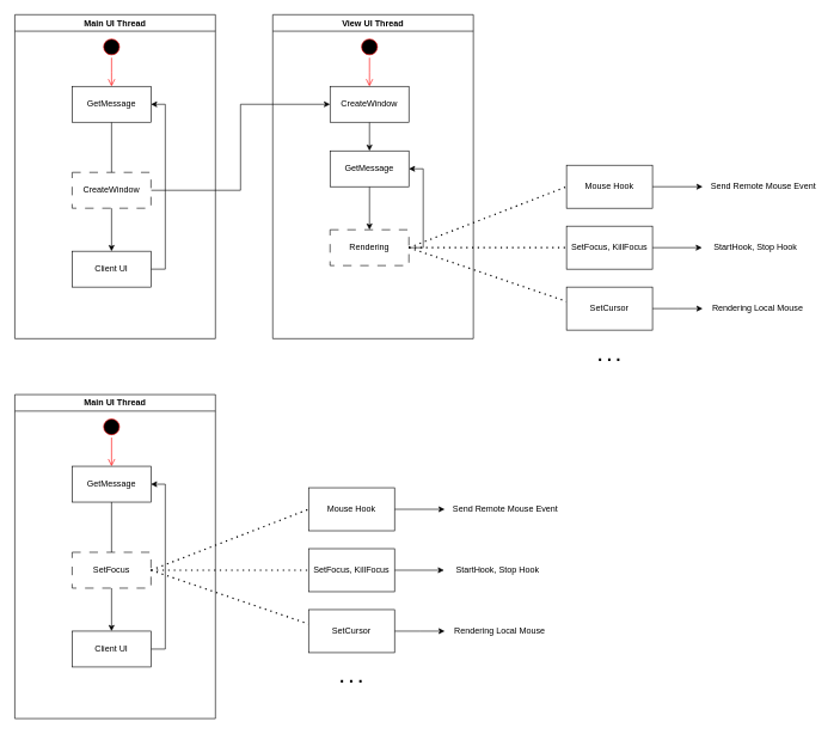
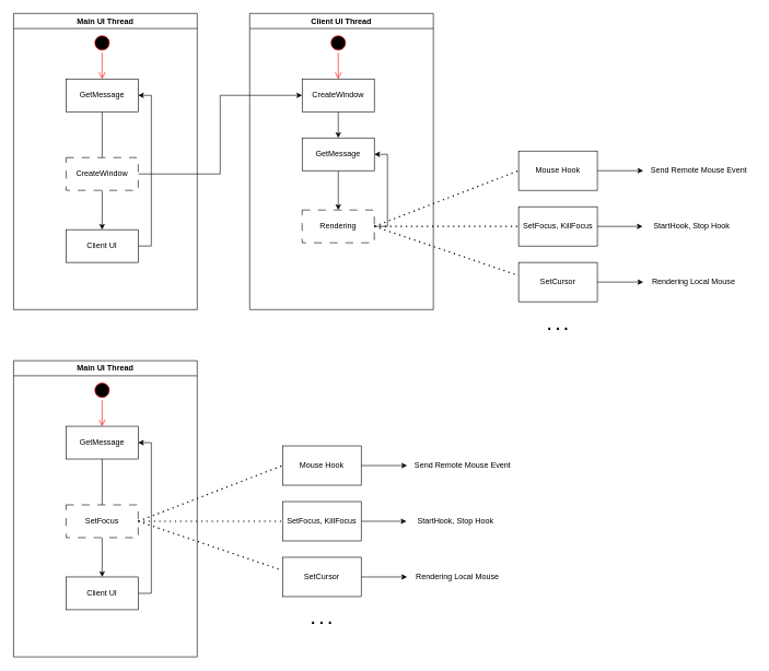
  <mxCell id="0" />
  <mxCell id="1" parent="0" />
  <mxCell id="2" value="" style="ellipse;html=1;shape=startState;fillColor=#000000;strokeColor=#ff0000;" parent="1" vertex="1"><mxGeometry x="140" y="580" width="30" height="30" as="geometry" /></mxCell>
  <mxCell id="3" value="" style="edgeStyle=orthogonalEdgeStyle;html=1;verticalAlign=bottom;endArrow=open;endSize=8;strokeColor=#ff0000;rounded=0;" parent="1" source="2" edge="1"><mxGeometry relative="1" as="geometry"><mxPoint x="155" y="650" as="targetPoint" /></mxGeometry></mxCell>
  <mxCell id="4" style="edgeStyle=orthogonalEdgeStyle;rounded=0;orthogonalLoop=1;jettySize=auto;html=1;entryX=0.5;entryY=0;entryDx=0;entryDy=0;" parent="1" source="5" target="7" edge="1"><mxGeometry relative="1" as="geometry" /></mxCell>
  <mxCell id="5" value="GetMessage" style="html=1;whiteSpace=wrap;" parent="1" vertex="1"><mxGeometry x="100" y="650" width="110" height="50" as="geometry" /></mxCell>
  <mxCell id="6" style="edgeStyle=orthogonalEdgeStyle;rounded=0;orthogonalLoop=1;jettySize=auto;html=1;entryX=1;entryY=0.5;entryDx=0;entryDy=0;" parent="1" source="7" target="5" edge="1"><mxGeometry relative="1" as="geometry"><Array as="points"><mxPoint x="230" y="905" /><mxPoint x="230" y="675" /></Array></mxGeometry></mxCell>
  <mxCell id="7" value="Client UI" style="html=1;whiteSpace=wrap;" parent="1" vertex="1"><mxGeometry x="100" y="880" width="110" height="50" as="geometry" /></mxCell>
  <mxCell id="8" value="SetFocus" style="html=1;whiteSpace=wrap;dashed=1;dashPattern=12 12;" parent="1" vertex="1"><mxGeometry x="100" y="770" width="110" height="50" as="geometry" /></mxCell>
  <mxCell id="9" value="Main UI Thread" style="swimlane;whiteSpace=wrap" parent="1" vertex="1"><mxGeometry x="20" y="550" width="280" height="452" as="geometry" /></mxCell>
  <mxCell id="10" value="" style="endArrow=none;dashed=1;html=1;dashPattern=1 3;strokeWidth=2;rounded=0;exitX=1;exitY=0.5;exitDx=0;exitDy=0;entryX=0;entryY=0.5;entryDx=0;entryDy=0;" parent="1" source="8" target="12" edge="1"><mxGeometry width="50" height="50" relative="1" as="geometry"><mxPoint x="350" y="810" as="sourcePoint" /><mxPoint x="380" y="795" as="targetPoint" /></mxGeometry></mxCell>
  <mxCell id="11" style="edgeStyle=orthogonalEdgeStyle;rounded=0;orthogonalLoop=1;jettySize=auto;html=1;" parent="1" source="12" target="15" edge="1"><mxGeometry relative="1" as="geometry"><mxPoint x="650" y="710" as="targetPoint" /></mxGeometry></mxCell>
  <mxCell id="12" value="Mouse Hook" style="rounded=0;whiteSpace=wrap;html=1;" parent="1" vertex="1"><mxGeometry x="430" y="680" width="120" height="60" as="geometry" /></mxCell>
  <mxCell id="13" style="edgeStyle=orthogonalEdgeStyle;rounded=0;orthogonalLoop=1;jettySize=auto;html=1;" parent="1" source="14" target="16" edge="1"><mxGeometry relative="1" as="geometry"><mxPoint x="620" y="795" as="targetPoint" /></mxGeometry></mxCell>
  <mxCell id="14" value="SetFocus, KillFocus" style="rounded=0;whiteSpace=wrap;html=1;" parent="1" vertex="1"><mxGeometry x="430" y="765" width="120" height="60" as="geometry" /></mxCell>
  <mxCell id="15" value="Send Remote Mouse Event" style="text;html=1;align=center;verticalAlign=middle;whiteSpace=wrap;rounded=0;" parent="1" vertex="1"><mxGeometry x="620" y="695" width="170" height="30" as="geometry" /></mxCell>
  <mxCell id="16" value="StartHook, Stop Hook" style="text;html=1;align=center;verticalAlign=middle;whiteSpace=wrap;rounded=0;" parent="1" vertex="1"><mxGeometry x="619" y="780" width="150" height="30" as="geometry" /></mxCell>
  <mxCell id="17" value="" style="endArrow=none;dashed=1;html=1;dashPattern=1 3;strokeWidth=2;rounded=0;exitX=1;exitY=0.5;exitDx=0;exitDy=0;" parent="1" edge="1"><mxGeometry width="50" height="50" relative="1" as="geometry"><mxPoint x="210" y="795" as="sourcePoint" /><mxPoint x="430" y="870" as="targetPoint" /></mxGeometry></mxCell>
  <mxCell id="18" style="edgeStyle=orthogonalEdgeStyle;rounded=0;orthogonalLoop=1;jettySize=auto;html=1;" parent="1" source="19" edge="1"><mxGeometry relative="1" as="geometry"><mxPoint x="620" y="880" as="targetPoint" /></mxGeometry></mxCell>
  <mxCell id="19" value="SetCursor" style="rounded=0;whiteSpace=wrap;html=1;" parent="1" vertex="1"><mxGeometry x="430" y="850" width="120" height="60" as="geometry" /></mxCell>
  <mxCell id="20" value="Rendering Local Mouse" style="text;html=1;align=center;verticalAlign=middle;whiteSpace=wrap;rounded=0;" parent="1" vertex="1"><mxGeometry x="612" y="865" width="170" height="30" as="geometry" /></mxCell>
  <mxCell id="21" value="" style="endArrow=none;dashed=1;html=1;dashPattern=1 3;strokeWidth=2;rounded=0;exitX=1;exitY=0.5;exitDx=0;exitDy=0;entryX=0;entryY=0.5;entryDx=0;entryDy=0;" parent="1" source="8" target="14" edge="1"><mxGeometry width="50" height="50" relative="1" as="geometry"><mxPoint x="210" y="790" as="sourcePoint" /><mxPoint x="430" y="865" as="targetPoint" /></mxGeometry></mxCell>
  <mxCell id="22" value=". . ." style="text;html=1;align=center;verticalAlign=middle;whiteSpace=wrap;rounded=0;fontSize=23;fontStyle=1" parent="1" vertex="1"><mxGeometry x="460" y="930" width="60" height="30" as="geometry" /></mxCell>
  <mxCell id="23" value="" style="ellipse;html=1;shape=startState;fillColor=#000000;strokeColor=#ff0000;" vertex="1" parent="1"><mxGeometry x="140" y="50" width="30" height="30" as="geometry" /></mxCell>
  <mxCell id="24" value="" style="edgeStyle=orthogonalEdgeStyle;html=1;verticalAlign=bottom;endArrow=open;endSize=8;strokeColor=#ff0000;rounded=0;" edge="1" parent="1" source="23"><mxGeometry relative="1" as="geometry"><mxPoint x="155" y="120" as="targetPoint" /></mxGeometry></mxCell>
  <mxCell id="25" style="edgeStyle=orthogonalEdgeStyle;rounded=0;orthogonalLoop=1;jettySize=auto;html=1;entryX=0.5;entryY=0;entryDx=0;entryDy=0;" edge="1" parent="1" source="26" target="28"><mxGeometry relative="1" as="geometry" /></mxCell>
  <mxCell id="26" value="GetMessage" style="html=1;whiteSpace=wrap;" vertex="1" parent="1"><mxGeometry x="100" y="120" width="110" height="50" as="geometry" /></mxCell>
  <mxCell id="27" style="edgeStyle=orthogonalEdgeStyle;rounded=0;orthogonalLoop=1;jettySize=auto;html=1;entryX=1;entryY=0.5;entryDx=0;entryDy=0;" edge="1" parent="1" source="28" target="26"><mxGeometry relative="1" as="geometry"><Array as="points"><mxPoint x="230" y="375" /><mxPoint x="230" y="145" /></Array></mxGeometry></mxCell>
  <mxCell id="28" value="Client UI" style="html=1;whiteSpace=wrap;" vertex="1" parent="1"><mxGeometry x="100" y="350" width="110" height="50" as="geometry" /></mxCell>
  <mxCell id="29" style="edgeStyle=orthogonalEdgeStyle;rounded=0;orthogonalLoop=1;jettySize=auto;html=1;entryX=0;entryY=0.5;entryDx=0;entryDy=0;" edge="1" parent="1" source="30" target="35"><mxGeometry relative="1" as="geometry" /></mxCell>
  <mxCell id="30" value="CreateWindow" style="html=1;whiteSpace=wrap;dashed=1;dashPattern=12 12;" vertex="1" parent="1"><mxGeometry x="100" y="240" width="110" height="50" as="geometry" /></mxCell>
  <mxCell id="31" value="Main UI Thread" style="swimlane;whiteSpace=wrap" vertex="1" parent="1"><mxGeometry x="20" y="20" width="280" height="452" as="geometry" /></mxCell>
  <mxCell id="32" value="" style="ellipse;html=1;shape=startState;fillColor=#000000;strokeColor=#ff0000;" vertex="1" parent="1"><mxGeometry x="500" y="50" width="30" height="30" as="geometry" /></mxCell>
  <mxCell id="33" value="" style="edgeStyle=orthogonalEdgeStyle;html=1;verticalAlign=bottom;endArrow=open;endSize=8;strokeColor=#ff0000;rounded=0;" edge="1" parent="1" source="32"><mxGeometry relative="1" as="geometry"><mxPoint x="515" y="120" as="targetPoint" /></mxGeometry></mxCell>
  <mxCell id="34" style="edgeStyle=orthogonalEdgeStyle;rounded=0;orthogonalLoop=1;jettySize=auto;html=1;entryX=0.5;entryY=0;entryDx=0;entryDy=0;" edge="1" parent="1" source="35" target="40"><mxGeometry relative="1" as="geometry" /></mxCell>
  <mxCell id="35" value="CreateWindow" style="html=1;whiteSpace=wrap;" vertex="1" parent="1"><mxGeometry x="460" y="120" width="110" height="50" as="geometry" /></mxCell>
- <mxCell id="36" value="View UI Thread" style="swimlane;whiteSpace=wrap" vertex="1" parent="1"><mxGeometry x="380" y="20" width="280" height="452" as="geometry" /></mxCell>
+ <mxCell id="36" value="Client UI Thread" style="swimlane;whiteSpace=wrap" vertex="1" parent="1"><mxGeometry x="380" y="20" width="280" height="452" as="geometry" /></mxCell>
  <mxCell id="37" style="edgeStyle=orthogonalEdgeStyle;rounded=0;orthogonalLoop=1;jettySize=auto;html=1;entryX=1;entryY=0.5;entryDx=0;entryDy=0;" edge="1" parent="36" source="38" target="40"><mxGeometry relative="1" as="geometry"><Array as="points"><mxPoint x="210" y="325" /><mxPoint x="210" y="215" /></Array></mxGeometry></mxCell>
  <mxCell id="38" value="Rendering" style="html=1;whiteSpace=wrap;dashed=1;dashPattern=12 12;" vertex="1" parent="36"><mxGeometry x="80" y="300" width="110" height="50" as="geometry" /></mxCell>
  <mxCell id="39" style="edgeStyle=orthogonalEdgeStyle;rounded=0;orthogonalLoop=1;jettySize=auto;html=1;entryX=0.5;entryY=0;entryDx=0;entryDy=0;" edge="1" parent="36" source="40" target="38"><mxGeometry relative="1" as="geometry" /></mxCell>
  <mxCell id="40" value="GetMessage" style="html=1;whiteSpace=wrap;" vertex="1" parent="36"><mxGeometry x="80" y="190" width="110" height="50" as="geometry" /></mxCell>
  <mxCell id="41" value="" style="endArrow=none;dashed=1;html=1;dashPattern=1 3;strokeWidth=2;rounded=0;exitX=1;exitY=0.5;exitDx=0;exitDy=0;entryX=0;entryY=0.5;entryDx=0;entryDy=0;" edge="1" parent="1" target="43"><mxGeometry width="50" height="50" relative="1" as="geometry"><mxPoint x="570" y="345" as="sourcePoint" /><mxPoint x="740" y="345" as="targetPoint" /></mxGeometry></mxCell>
  <mxCell id="42" style="edgeStyle=orthogonalEdgeStyle;rounded=0;orthogonalLoop=1;jettySize=auto;html=1;" edge="1" parent="1" source="43" target="46"><mxGeometry relative="1" as="geometry"><mxPoint x="1010" y="260" as="targetPoint" /></mxGeometry></mxCell>
  <mxCell id="43" value="Mouse Hook" style="rounded=0;whiteSpace=wrap;html=1;" vertex="1" parent="1"><mxGeometry x="790" y="230" width="120" height="60" as="geometry" /></mxCell>
  <mxCell id="44" style="edgeStyle=orthogonalEdgeStyle;rounded=0;orthogonalLoop=1;jettySize=auto;html=1;" edge="1" parent="1" source="45" target="47"><mxGeometry relative="1" as="geometry"><mxPoint x="980" y="345" as="targetPoint" /></mxGeometry></mxCell>
  <mxCell id="45" value="SetFocus, KillFocus" style="rounded=0;whiteSpace=wrap;html=1;" vertex="1" parent="1"><mxGeometry x="790" y="315" width="120" height="60" as="geometry" /></mxCell>
  <mxCell id="46" value="Send Remote Mouse Event" style="text;html=1;align=center;verticalAlign=middle;whiteSpace=wrap;rounded=0;" vertex="1" parent="1"><mxGeometry x="980" y="245" width="170" height="30" as="geometry" /></mxCell>
  <mxCell id="47" value="StartHook, Stop Hook" style="text;html=1;align=center;verticalAlign=middle;whiteSpace=wrap;rounded=0;" vertex="1" parent="1"><mxGeometry x="979" y="330" width="150" height="30" as="geometry" /></mxCell>
  <mxCell id="48" value="" style="endArrow=none;dashed=1;html=1;dashPattern=1 3;strokeWidth=2;rounded=0;exitX=1;exitY=0.5;exitDx=0;exitDy=0;" edge="1" parent="1"><mxGeometry width="50" height="50" relative="1" as="geometry"><mxPoint x="570" y="345" as="sourcePoint" /><mxPoint x="790" y="420" as="targetPoint" /></mxGeometry></mxCell>
  <mxCell id="49" style="edgeStyle=orthogonalEdgeStyle;rounded=0;orthogonalLoop=1;jettySize=auto;html=1;" edge="1" parent="1" source="50"><mxGeometry relative="1" as="geometry"><mxPoint x="980" y="430" as="targetPoint" /></mxGeometry></mxCell>
  <mxCell id="50" value="SetCursor" style="rounded=0;whiteSpace=wrap;html=1;" vertex="1" parent="1"><mxGeometry x="790" y="400" width="120" height="60" as="geometry" /></mxCell>
  <mxCell id="51" value="Rendering Local Mouse" style="text;html=1;align=center;verticalAlign=middle;whiteSpace=wrap;rounded=0;" vertex="1" parent="1"><mxGeometry x="972" y="415" width="170" height="30" as="geometry" /></mxCell>
  <mxCell id="52" value="" style="endArrow=none;dashed=1;html=1;dashPattern=1 3;strokeWidth=2;rounded=0;exitX=1;exitY=0.5;exitDx=0;exitDy=0;entryX=0;entryY=0.5;entryDx=0;entryDy=0;" edge="1" parent="1" target="45"><mxGeometry width="50" height="50" relative="1" as="geometry"><mxPoint x="570" y="345" as="sourcePoint" /><mxPoint x="790" y="415" as="targetPoint" /></mxGeometry></mxCell>
  <mxCell id="53" value=". . ." style="text;html=1;align=center;verticalAlign=middle;whiteSpace=wrap;rounded=0;fontSize=23;fontStyle=1" vertex="1" parent="1"><mxGeometry x="820" y="480" width="60" height="30" as="geometry" /></mxCell>
